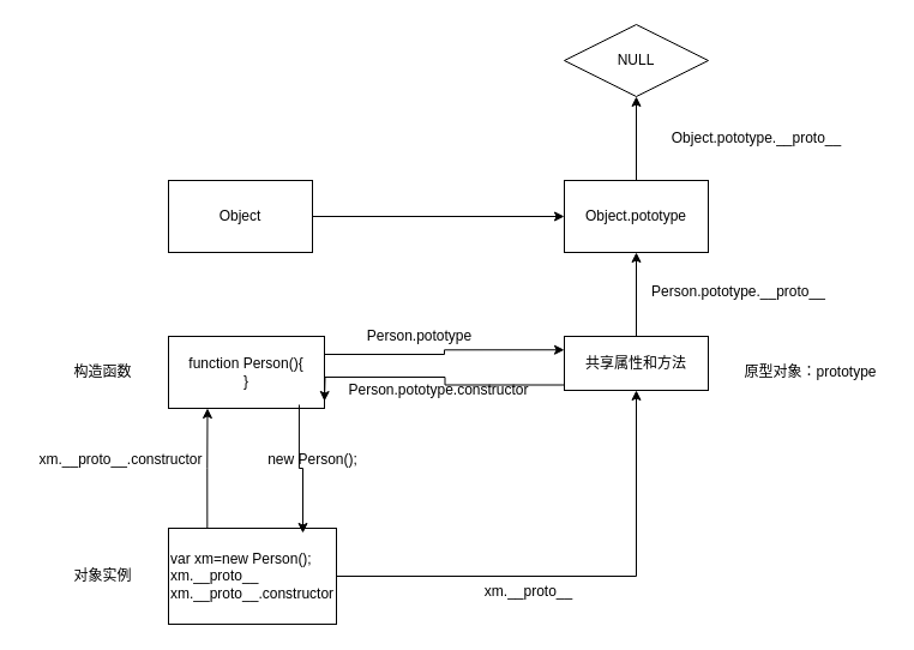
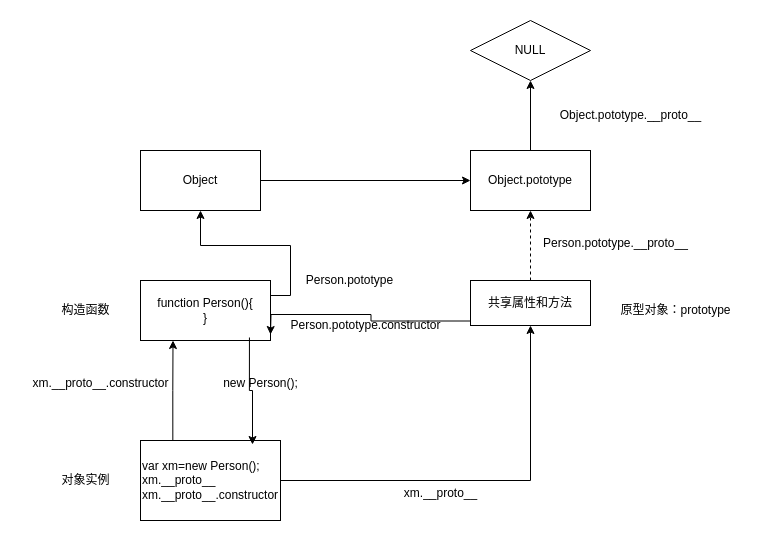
  <mxCell id="0" />
  <mxCell id="1" parent="0" />
- <mxCell id="2" style="edgeStyle=orthogonalEdgeStyle;rounded=0;orthogonalLoop=1;jettySize=auto;html=1;entryX=0;entryY=0.25;entryDx=0;entryDy=0;exitX=1;exitY=0.25;exitDx=0;exitDy=0;" edge="1" parent="1" source="3" target="10"><mxGeometry relative="1" as="geometry" /></mxCell>
+ <mxCell id="2" style="edgeStyle=orthogonalEdgeStyle;rounded=0;orthogonalLoop=1;jettySize=auto;html=1;exitX=1;exitY=0.25;exitDx=0;exitDy=0;" edge="1" parent="1" source="3" target="24"><mxGeometry relative="1" as="geometry" /></mxCell>
  <mxCell id="3" value="function Person(){&lt;div&gt;}&lt;/div&gt;" style="rounded=0;whiteSpace=wrap;html=1;" vertex="1" parent="1"><mxGeometry x="140" y="280" width="130" height="60" as="geometry" /></mxCell>
  <mxCell id="4" style="edgeStyle=orthogonalEdgeStyle;rounded=0;orthogonalLoop=1;jettySize=auto;html=1;entryX=0.25;entryY=1;entryDx=0;entryDy=0;exitX=0.231;exitY=0;exitDx=0;exitDy=0;exitPerimeter=0;" edge="1" parent="1" source="6" target="3"><mxGeometry relative="1" as="geometry" /></mxCell>
  <mxCell id="5" style="edgeStyle=orthogonalEdgeStyle;rounded=0;orthogonalLoop=1;jettySize=auto;html=1;entryX=0.5;entryY=1;entryDx=0;entryDy=0;" edge="1" parent="1" source="6" target="10"><mxGeometry relative="1" as="geometry" /></mxCell>
  <mxCell id="6" value="var xm=new Person();&lt;div&gt;xm.__proto__&lt;/div&gt;&lt;div&gt;xm.__proto__.constructor&lt;/div&gt;" style="rounded=0;whiteSpace=wrap;html=1;align=left;" vertex="1" parent="1"><mxGeometry x="140" y="440" width="140" height="80" as="geometry" /></mxCell>
  <mxCell id="7" style="edgeStyle=orthogonalEdgeStyle;rounded=0;orthogonalLoop=1;jettySize=auto;html=1;entryX=0.5;entryY=1;entryDx=0;entryDy=0;" edge="1" parent="1" source="8" target="11"><mxGeometry relative="1" as="geometry" /></mxCell>
  <mxCell id="8" value="Object.pototype" style="rounded=0;whiteSpace=wrap;html=1;" vertex="1" parent="1"><mxGeometry x="470" y="150" width="120" height="60" as="geometry" /></mxCell>
- <mxCell id="9" style="edgeStyle=orthogonalEdgeStyle;rounded=0;orthogonalLoop=1;jettySize=auto;html=1;entryX=0.5;entryY=1;entryDx=0;entryDy=0;" edge="1" parent="1" source="10" target="8"><mxGeometry relative="1" as="geometry" /></mxCell>
+ <mxCell id="9" style="edgeStyle=orthogonalEdgeStyle;rounded=0;orthogonalLoop=1;jettySize=auto;html=1;entryX=0.5;entryY=1;entryDx=0;entryDy=0;dashed=1;" edge="1" parent="1" source="10" target="8"><mxGeometry relative="1" as="geometry" /></mxCell>
  <mxCell id="10" value="共享属性和方法" style="rounded=0;whiteSpace=wrap;html=1;" vertex="1" parent="1"><mxGeometry x="470" y="280" width="120" height="45" as="geometry" /></mxCell>
  <mxCell id="11" value="NULL" style="rhombus;whiteSpace=wrap;html=1;" vertex="1" parent="1"><mxGeometry x="470" y="20" width="120" height="60" as="geometry" /></mxCell>
  <mxCell id="12" style="edgeStyle=orthogonalEdgeStyle;rounded=0;orthogonalLoop=1;jettySize=auto;html=1;exitX=0;exitY=0.9;exitDx=0;exitDy=0;exitPerimeter=0;" edge="1" parent="1" source="10"><mxGeometry relative="1" as="geometry"><mxPoint x="270" y="334" as="targetPoint" /></mxGeometry></mxCell>
  <mxCell id="13" value="构造函数" style="text;html=1;align=center;verticalAlign=middle;resizable=0;points=[];autosize=1;strokeColor=none;fillColor=none;" vertex="1" parent="1"><mxGeometry x="50" y="295" width="70" height="30" as="geometry" /></mxCell>
  <mxCell id="14" value="对象实例" style="text;html=1;align=center;verticalAlign=middle;resizable=0;points=[];autosize=1;strokeColor=none;fillColor=none;" vertex="1" parent="1"><mxGeometry x="50" y="465" width="70" height="30" as="geometry" /></mxCell>
  <mxCell id="15" value="原型对象：prototype" style="text;html=1;align=center;verticalAlign=middle;resizable=0;points=[];autosize=1;strokeColor=none;fillColor=none;" vertex="1" parent="1"><mxGeometry x="610" y="295" width="130" height="30" as="geometry" /></mxCell>
  <mxCell id="16" value="Person.pototype" style="text;html=1;align=center;verticalAlign=middle;resizable=0;points=[];autosize=1;strokeColor=none;fillColor=none;" vertex="1" parent="1"><mxGeometry x="294" y="265" width="110" height="30" as="geometry" /></mxCell>
  <mxCell id="17" value="&lt;span style=&quot;text-align: left; text-wrap-mode: wrap;&quot;&gt;xm.__proto__.constructor&lt;/span&gt;" style="text;html=1;align=center;verticalAlign=middle;resizable=0;points=[];autosize=1;strokeColor=none;fillColor=none;" vertex="1" parent="1"><mxGeometry x="20" y="368" width="160" height="30" as="geometry" /></mxCell>
  <mxCell id="18" style="edgeStyle=orthogonalEdgeStyle;rounded=0;orthogonalLoop=1;jettySize=auto;html=1;entryX=0.8;entryY=0.05;entryDx=0;entryDy=0;entryPerimeter=0;exitX=0.838;exitY=0.95;exitDx=0;exitDy=0;exitPerimeter=0;" edge="1" parent="1" source="3" target="6"><mxGeometry relative="1" as="geometry" /></mxCell>
  <mxCell id="19" value="new Person();" style="text;html=1;align=center;verticalAlign=middle;resizable=0;points=[];autosize=1;strokeColor=none;fillColor=none;" vertex="1" parent="1"><mxGeometry x="210" y="368" width="100" height="30" as="geometry" /></mxCell>
  <mxCell id="20" value="Person.pototype.constructor" style="text;html=1;align=center;verticalAlign=middle;resizable=0;points=[];autosize=1;strokeColor=none;fillColor=none;" vertex="1" parent="1"><mxGeometry x="280" y="310" width="170" height="30" as="geometry" /></mxCell>
  <mxCell id="21" value="Person.pototype.__proto__" style="text;html=1;align=center;verticalAlign=middle;resizable=0;points=[];autosize=1;strokeColor=none;fillColor=none;" vertex="1" parent="1"><mxGeometry x="530" y="228" width="170" height="30" as="geometry" /></mxCell>
  <mxCell id="22" value="Object.pototype.__proto__" style="text;html=1;align=center;verticalAlign=middle;resizable=0;points=[];autosize=1;strokeColor=none;fillColor=none;" vertex="1" parent="1"><mxGeometry x="550" y="100" width="160" height="30" as="geometry" /></mxCell>
  <mxCell id="23" style="edgeStyle=orthogonalEdgeStyle;rounded=0;orthogonalLoop=1;jettySize=auto;html=1;entryX=0;entryY=0.5;entryDx=0;entryDy=0;" edge="1" parent="1" source="24" target="8"><mxGeometry relative="1" as="geometry" /></mxCell>
  <mxCell id="24" value="Object" style="rounded=0;whiteSpace=wrap;html=1;" vertex="1" parent="1"><mxGeometry x="140" y="150" width="120" height="60" as="geometry" /></mxCell>
  <mxCell id="25" value="xm.__proto__" style="text;html=1;align=center;verticalAlign=middle;resizable=0;points=[];autosize=1;strokeColor=none;fillColor=none;" vertex="1" parent="1"><mxGeometry x="390" y="478" width="100" height="30" as="geometry" /></mxCell>
